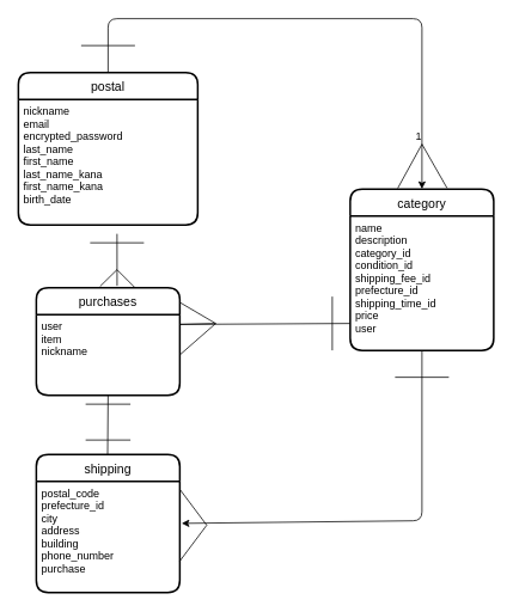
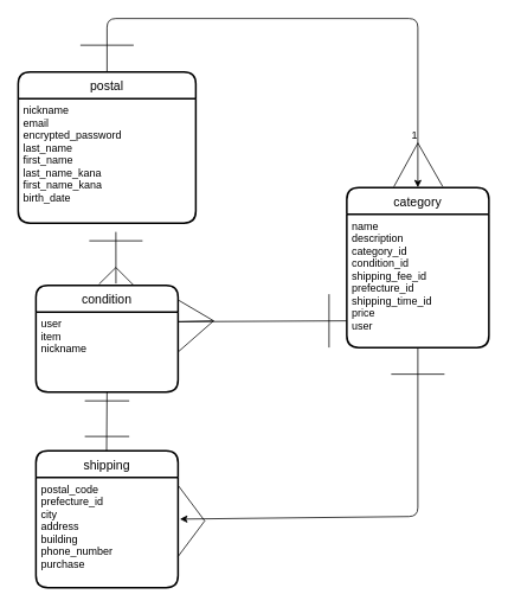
  <mxCell id="0" />
  <mxCell id="1" parent="0" />
  <mxCell id="2" style="edgeStyle=orthogonalEdgeStyle;html=1;entryX=0.5;entryY=0;entryDx=0;entryDy=0;exitX=0.5;exitY=0;exitDx=0;exitDy=0;" parent="1" source="22" edge="1"><mxGeometry relative="1" as="geometry"><mxPoint x="470" y="210" as="targetPoint" /><mxPoint x="120" y="30" as="sourcePoint" /><Array as="points"><mxPoint x="120" y="20" /><mxPoint x="470" y="20" /></Array></mxGeometry></mxCell>
  <mxCell id="3" value="" style="endArrow=none;html=1;rounded=0;exitX=0.331;exitY=-0.014;exitDx=0;exitDy=0;exitPerimeter=0;" parent="1" edge="1"><mxGeometry relative="1" as="geometry"><mxPoint x="442.96" y="209.216" as="sourcePoint" /><mxPoint x="470" y="160" as="targetPoint" /></mxGeometry></mxCell>
  <mxCell id="4" value="1" style="resizable=0;html=1;align=right;verticalAlign=bottom;" parent="3" connectable="0" vertex="1"><mxGeometry x="1" relative="1" as="geometry" /></mxCell>
  <mxCell id="5" value="" style="endArrow=none;html=1;rounded=0;entryX=0.675;entryY=-0.017;entryDx=0;entryDy=0;entryPerimeter=0;" parent="1" edge="1"><mxGeometry relative="1" as="geometry"><mxPoint x="470" y="160" as="sourcePoint" /><mxPoint x="498" y="209.048" as="targetPoint" /></mxGeometry></mxCell>
  <mxCell id="6" value="" style="endArrow=none;html=1;rounded=0;" parent="1" edge="1"><mxGeometry relative="1" as="geometry"><mxPoint x="90" y="50" as="sourcePoint" /><mxPoint x="150" y="50" as="targetPoint" /><Array as="points"><mxPoint x="120" y="50" /></Array></mxGeometry></mxCell>
  <mxCell id="7" value="" style="endArrow=none;html=1;rounded=0;exitX=1;exitY=0.5;exitDx=0;exitDy=0;" parent="1" edge="1"><mxGeometry relative="1" as="geometry"><mxPoint x="200" y="361" as="sourcePoint" /><mxPoint x="390" y="360" as="targetPoint" /></mxGeometry></mxCell>
  <mxCell id="8" value="" style="endArrow=none;html=1;rounded=0;exitX=0.563;exitY=-0.035;exitDx=0;exitDy=0;exitPerimeter=0;" parent="1" edge="1"><mxGeometry relative="1" as="geometry"><mxPoint x="130.08" y="318.04" as="sourcePoint" /><mxPoint x="130" y="260" as="targetPoint" /></mxGeometry></mxCell>
  <mxCell id="9" value="" style="endArrow=none;html=1;rounded=0;" parent="1" edge="1"><mxGeometry relative="1" as="geometry"><mxPoint x="100" y="270" as="sourcePoint" /><mxPoint x="160" y="270" as="targetPoint" /></mxGeometry></mxCell>
  <mxCell id="10" value="" style="edgeStyle=none;orthogonalLoop=1;jettySize=auto;html=1;entryX=1.013;entryY=0.379;entryDx=0;entryDy=0;exitX=0.5;exitY=1;exitDx=0;exitDy=0;entryPerimeter=0;" parent="1" source="30" target="28" edge="1"><mxGeometry width="80" relative="1" as="geometry"><mxPoint x="470.96" y="268.01" as="sourcePoint" /><mxPoint x="200" y="556" as="targetPoint" /><Array as="points"><mxPoint x="470" y="580" /></Array></mxGeometry></mxCell>
  <mxCell id="11" value="" style="endArrow=none;html=1;rounded=0;" parent="1" edge="1"><mxGeometry relative="1" as="geometry"><mxPoint x="200" y="545" as="sourcePoint" /><mxPoint x="230" y="585" as="targetPoint" /></mxGeometry></mxCell>
  <mxCell id="12" value="" style="endArrow=none;html=1;rounded=0;" parent="1" edge="1"><mxGeometry relative="1" as="geometry"><mxPoint x="200" y="625" as="sourcePoint" /><mxPoint x="230" y="585" as="targetPoint" /></mxGeometry></mxCell>
  <mxCell id="13" value="" style="endArrow=none;html=1;rounded=0;" parent="1" edge="1"><mxGeometry relative="1" as="geometry"><mxPoint x="119.5" y="506" as="sourcePoint" /><mxPoint x="120" y="440" as="targetPoint" /></mxGeometry></mxCell>
  <mxCell id="14" value="" style="endArrow=none;html=1;rounded=0;" parent="1" edge="1"><mxGeometry relative="1" as="geometry"><mxPoint x="95" y="450" as="sourcePoint" /><mxPoint x="145" y="450" as="targetPoint" /></mxGeometry></mxCell>
  <mxCell id="15" value="" style="endArrow=none;html=1;rounded=0;" parent="1" edge="1"><mxGeometry relative="1" as="geometry"><mxPoint x="95" y="490" as="sourcePoint" /><mxPoint x="145" y="490" as="targetPoint" /></mxGeometry></mxCell>
  <mxCell id="16" value="" style="endArrow=none;html=1;rounded=0;" parent="1" edge="1"><mxGeometry relative="1" as="geometry"><mxPoint x="130" y="300" as="sourcePoint" /><mxPoint x="150" y="320" as="targetPoint" /></mxGeometry></mxCell>
  <mxCell id="17" value="" style="endArrow=none;html=1;rounded=0;exitX=0.444;exitY=-0.023;exitDx=0;exitDy=0;exitPerimeter=0;" parent="1" edge="1"><mxGeometry relative="1" as="geometry"><mxPoint x="111.04" y="318.712" as="sourcePoint" /><mxPoint x="130" y="300" as="targetPoint" /></mxGeometry></mxCell>
  <mxCell id="18" value="" style="endArrow=none;html=1;rounded=0;" parent="1" edge="1"><mxGeometry relative="1" as="geometry"><mxPoint x="440" y="420" as="sourcePoint" /><mxPoint x="500" y="420" as="targetPoint" /></mxGeometry></mxCell>
  <mxCell id="19" value="" style="endArrow=none;html=1;rounded=0;exitX=1.006;exitY=0.142;exitDx=0;exitDy=0;exitPerimeter=0;" parent="1" source="24" edge="1"><mxGeometry relative="1" as="geometry"><mxPoint x="203.04" y="325.88" as="sourcePoint" /><mxPoint x="240" y="360" as="targetPoint" /></mxGeometry></mxCell>
  <mxCell id="20" value="" style="endArrow=none;html=1;rounded=0;exitX=1;exitY=0.5;exitDx=0;exitDy=0;" parent="1" edge="1"><mxGeometry relative="1" as="geometry"><mxPoint x="200" y="361" as="sourcePoint" /><mxPoint x="240" y="360" as="targetPoint" /></mxGeometry></mxCell>
  <mxCell id="21" value="" style="endArrow=none;html=1;rounded=0;" parent="1" edge="1"><mxGeometry relative="1" as="geometry"><mxPoint x="370" y="330" as="sourcePoint" /><mxPoint x="370" y="390" as="targetPoint" /></mxGeometry></mxCell>
  <mxCell id="22" value="postal" style="swimlane;childLayout=stackLayout;horizontal=1;startSize=30;horizontalStack=0;rounded=1;fontSize=14;fontStyle=0;strokeWidth=2;resizeParent=0;resizeLast=1;shadow=0;dashed=0;align=center;" parent="1" vertex="1"><mxGeometry x="20" y="80" width="200" height="170" as="geometry" /></mxCell>
  <mxCell id="23" value="nickname&#10;email&#10;encrypted_password&#10;last_name &#10;first_name &#10;last_name_kana &#10;first_name_kana  &#10;birth_date" style="align=left;strokeColor=none;fillColor=none;spacingLeft=4;fontSize=12;verticalAlign=top;resizable=0;rotatable=0;part=1;" parent="22" vertex="1"><mxGeometry y="30" width="200" height="140" as="geometry" /></mxCell>
- <mxCell id="24" value="purchases" style="swimlane;childLayout=stackLayout;horizontal=1;startSize=30;horizontalStack=0;rounded=1;fontSize=14;fontStyle=0;strokeWidth=2;resizeParent=0;resizeLast=1;shadow=0;dashed=0;align=center;" parent="1" vertex="1"><mxGeometry x="40" y="320" width="160" height="120" as="geometry" /></mxCell>
+ <mxCell id="24" value="condition" style="swimlane;childLayout=stackLayout;horizontal=1;startSize=30;horizontalStack=0;rounded=1;fontSize=14;fontStyle=0;strokeWidth=2;resizeParent=0;resizeLast=1;shadow=0;dashed=0;align=center;" parent="1" vertex="1"><mxGeometry x="40" y="320" width="160" height="120" as="geometry" /></mxCell>
  <mxCell id="25" value="user&#10;item&#10;nickname&#10;" style="align=left;strokeColor=none;fillColor=none;spacingLeft=4;fontSize=12;verticalAlign=top;resizable=0;rotatable=0;part=1;" parent="24" vertex="1"><mxGeometry y="30" width="160" height="90" as="geometry" /></mxCell>
  <mxCell id="26" value="" style="endArrow=none;html=1;rounded=0;exitX=1;exitY=0.5;exitDx=0;exitDy=0;" parent="1" source="25" edge="1"><mxGeometry relative="1" as="geometry"><mxPoint x="213.04" y="335.88" as="sourcePoint" /><mxPoint x="240" y="360" as="targetPoint" /><Array as="points" /></mxGeometry></mxCell>
  <mxCell id="27" value="shipping" style="swimlane;childLayout=stackLayout;horizontal=1;startSize=30;horizontalStack=0;rounded=1;fontSize=14;fontStyle=0;strokeWidth=2;resizeParent=0;resizeLast=1;shadow=0;dashed=0;align=center;" parent="1" vertex="1"><mxGeometry x="40" y="506" width="160" height="154" as="geometry" /></mxCell>
  <mxCell id="28" value="postal_code&#10;prefecture_id&#10;city&#10;address&#10;building&#10;phone_number&#10;purchase&#10;" style="align=left;strokeColor=none;fillColor=none;spacingLeft=4;fontSize=12;verticalAlign=top;resizable=0;rotatable=0;part=1;" parent="27" vertex="1"><mxGeometry y="30" width="160" height="124" as="geometry" /></mxCell>
  <mxCell id="29" value="category" style="swimlane;childLayout=stackLayout;horizontal=1;startSize=30;horizontalStack=0;rounded=1;fontSize=14;fontStyle=0;strokeWidth=2;resizeParent=0;resizeLast=1;shadow=0;dashed=0;align=center;" parent="1" vertex="1"><mxGeometry x="390" y="210" width="160" height="180" as="geometry" /></mxCell>
  <mxCell id="30" value="name&#10;description&#10;category_id&#10;condition_id&#10;shipping_fee_id&#10;prefecture_id&#10;shipping_time_id&#10;price&#10;user&#10;" style="align=left;strokeColor=none;fillColor=none;spacingLeft=4;fontSize=12;verticalAlign=top;resizable=0;rotatable=0;part=1;" parent="29" vertex="1"><mxGeometry y="30" width="160" height="150" as="geometry" /></mxCell>
